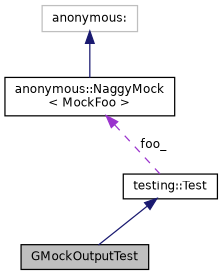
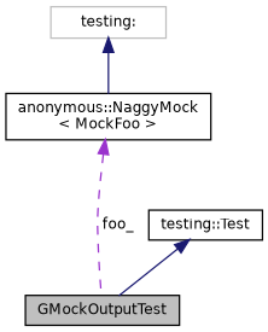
  digraph {
    node [color=black fillcolor=white fontname=Helvetica fontsize=10 shape=record style=filled]
    edge [color=midnightblue dir=back fontname=Helvetica fontsize=10 labelfontname=Helvetica labelfontsize=10 style=solid]
    n1 [fillcolor=grey75 fontcolor=black height=0.2 label=GMockOutputTest width=0.4]
    n2 [height=0.2 label="testing::Test" width=0.4]
    n3 [height=0.2 label="anonymous::NaggyMock\l\< MockFoo \>" width=0.4]
-   n4 [color=grey75 height=0.2 label="anonymous:" width=0.4]
+   n4 [color=grey75 height=0.2 label="testing:" width=0.4]
    n2 -> n1
-   n3 -> n2 [color=darkorchid3 label=" foo_" style=dashed]
+   n3 -> n1 [color=darkorchid3 label=" foo_" style=dashed]
    n4 -> n3
  }
